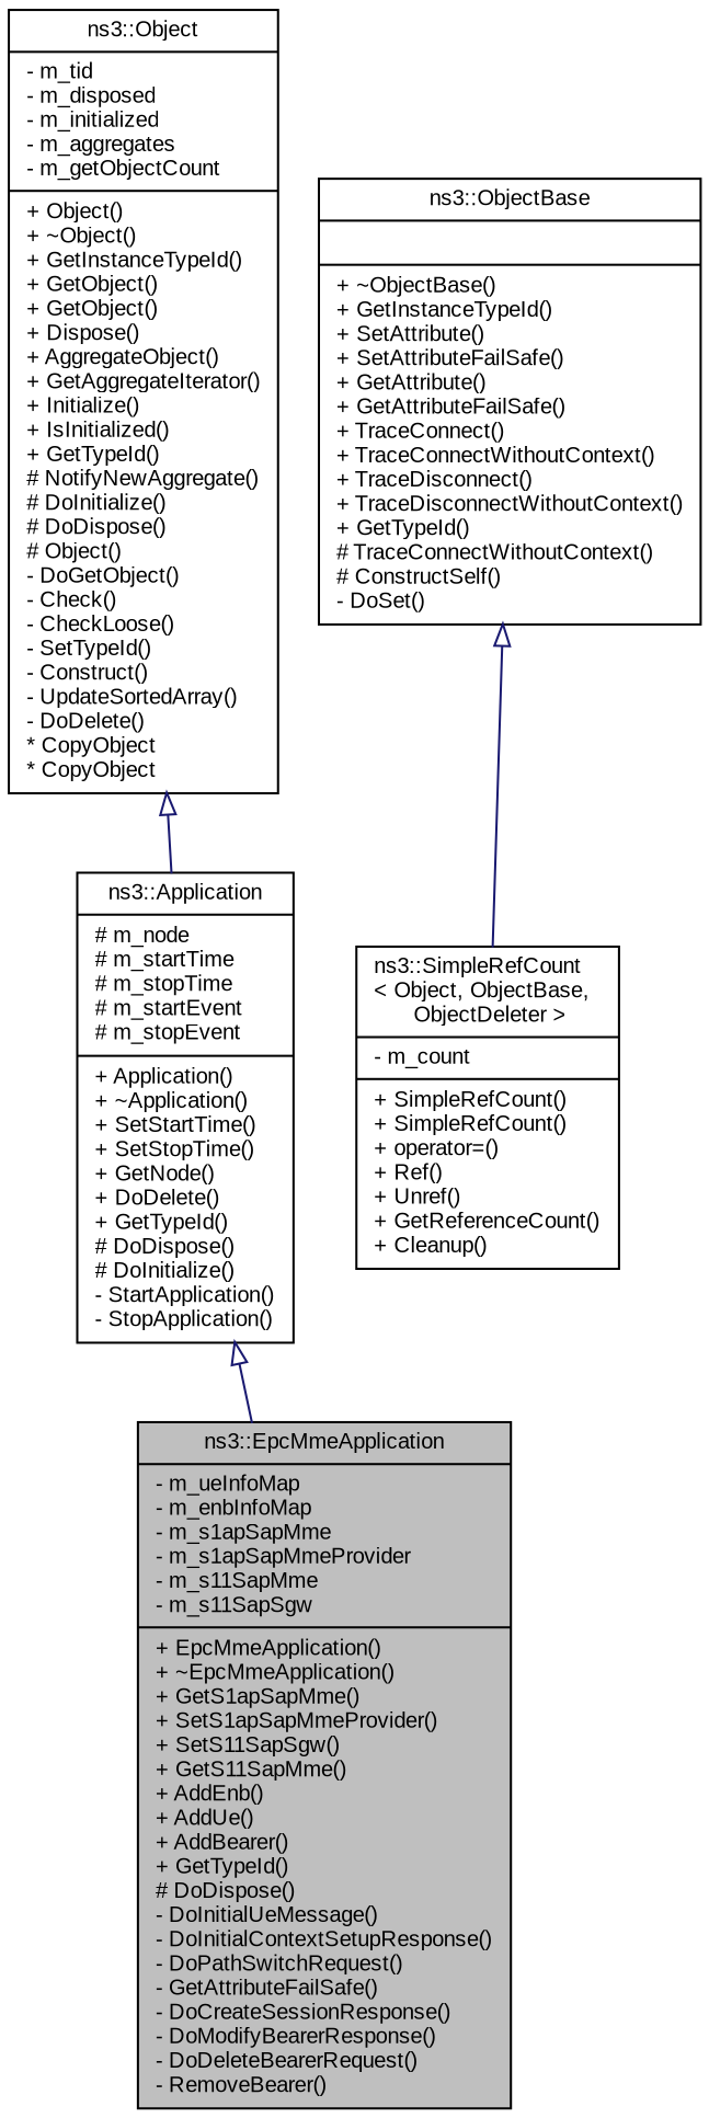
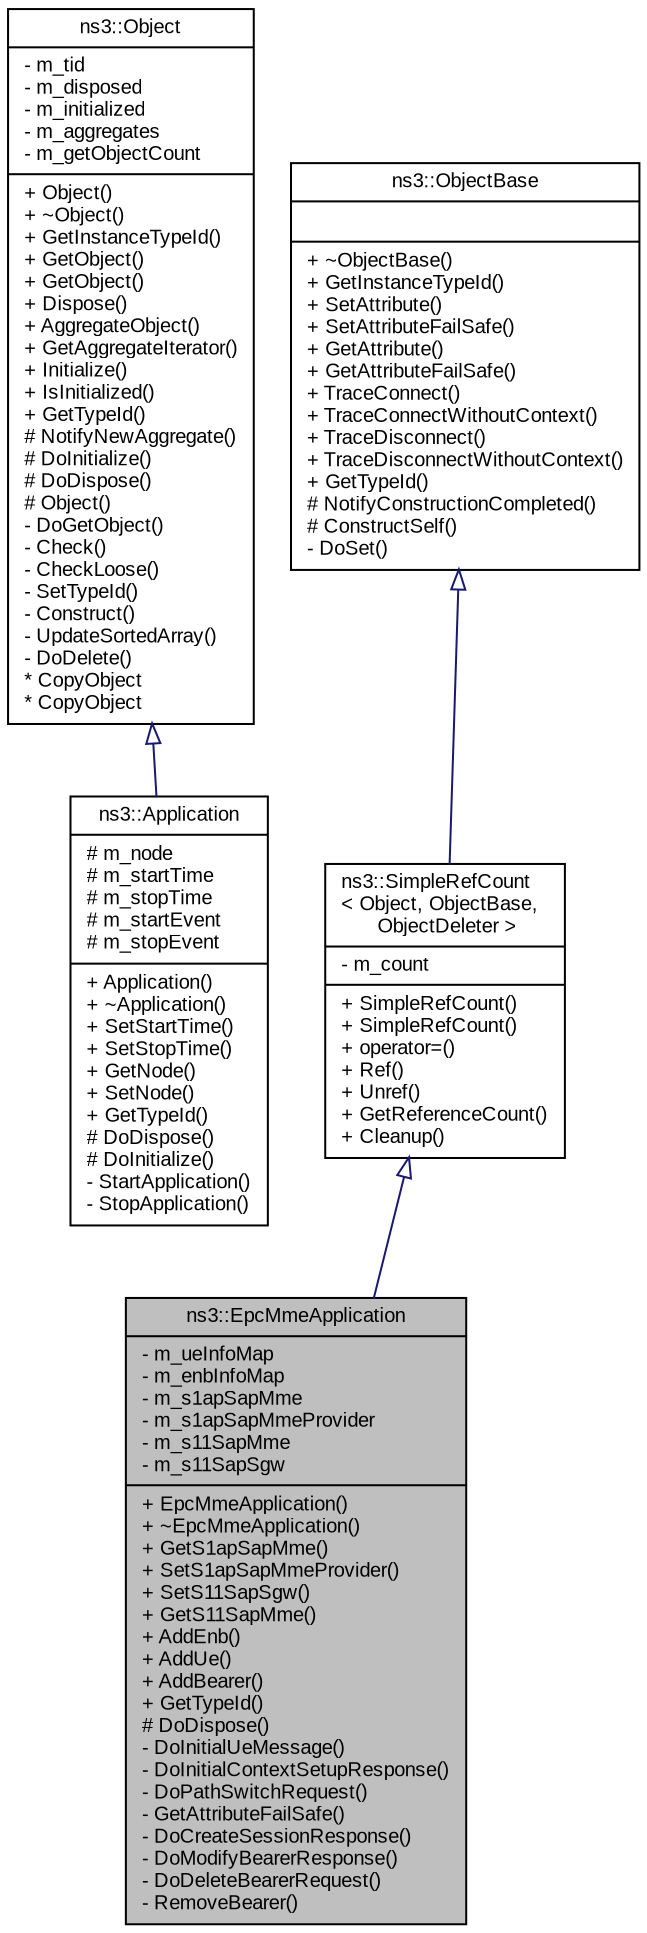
  digraph {
    fontname="Liberation Sans"
    node [color=black fillcolor=white fontname="Liberation Sans" fontsize=10 shape=record style=filled]
    edge [arrowtail=onormal color=midnightblue dir=back fontname="Liberation Sans" fontsize=10 labelfontname=Helvetica labelfontsize=10 style=solid]
    n1 [fillcolor=grey75 fontcolor=black height=0.2 label="{ns3::EpcMmeApplication\n|- m_ueInfoMap\l- m_enbInfoMap\l- m_s1apSapMme\l- m_s1apSapMmeProvider\l- m_s11SapMme\l- m_s11SapSgw\l|+ EpcMmeApplication()\l+ ~EpcMmeApplication()\l+ GetS1apSapMme()\l+ SetS1apSapMmeProvider()\l+ SetS11SapSgw()\l+ GetS11SapMme()\l+ AddEnb()\l+ AddUe()\l+ AddBearer()\l+ GetTypeId()\l# DoDispose()\l- DoInitialUeMessage()\l- DoInitialContextSetupResponse()\l- DoPathSwitchRequest()\l- GetAttributeFailSafe()\l- DoCreateSessionResponse()\l- DoModifyBearerResponse()\l- DoDeleteBearerRequest()\l- RemoveBearer()\l}" width=0.4]
-   n2 [height=0.2 label="{ns3::Application\n|# m_node\l# m_startTime\l# m_stopTime\l# m_startEvent\l# m_stopEvent\l|+ Application()\l+ ~Application()\l+ SetStartTime()\l+ SetStopTime()\l+ GetNode()\l+ DoDelete()\l+ GetTypeId()\l# DoDispose()\l# DoInitialize()\l- StartApplication()\l- StopApplication()\l}" width=0.4]
+   n2 [height=0.2 label="{ns3::Application\n|# m_node\l# m_startTime\l# m_stopTime\l# m_startEvent\l# m_stopEvent\l|+ Application()\l+ ~Application()\l+ SetStartTime()\l+ SetStopTime()\l+ GetNode()\l+ SetNode()\l+ GetTypeId()\l# DoDispose()\l# DoInitialize()\l- StartApplication()\l- StopApplication()\l}" width=0.4]
    n3 [height=0.2 label="{ns3::Object\n|- m_tid\l- m_disposed\l- m_initialized\l- m_aggregates\l- m_getObjectCount\l|+ Object()\l+ ~Object()\l+ GetInstanceTypeId()\l+ GetObject()\l+ GetObject()\l+ Dispose()\l+ AggregateObject()\l+ GetAggregateIterator()\l+ Initialize()\l+ IsInitialized()\l+ GetTypeId()\l# NotifyNewAggregate()\l# DoInitialize()\l# DoDispose()\l# Object()\l- DoGetObject()\l- Check()\l- CheckLoose()\l- SetTypeId()\l- Construct()\l- UpdateSortedArray()\l- DoDelete()\l* CopyObject\l* CopyObject\l}" width=0.4]
    n4 [height=0.2 label="{ns3::SimpleRefCount\l\< Object, ObjectBase,\l ObjectDeleter \>\n|- m_count\l|+ SimpleRefCount()\l+ SimpleRefCount()\l+ operator=()\l+ Ref()\l+ Unref()\l+ GetReferenceCount()\l+ Cleanup()\l}" width=0.4]
-   n5 [height=0.2 label="{ns3::ObjectBase\n||+ ~ObjectBase()\l+ GetInstanceTypeId()\l+ SetAttribute()\l+ SetAttributeFailSafe()\l+ GetAttribute()\l+ GetAttributeFailSafe()\l+ TraceConnect()\l+ TraceConnectWithoutContext()\l+ TraceDisconnect()\l+ TraceDisconnectWithoutContext()\l+ GetTypeId()\l# TraceConnectWithoutContext()\l# ConstructSelf()\l- DoSet()\l}" width=0.4]
-   n2 -> n1
+   n5 [height=0.2 label="{ns3::ObjectBase\n||+ ~ObjectBase()\l+ GetInstanceTypeId()\l+ SetAttribute()\l+ SetAttributeFailSafe()\l+ GetAttribute()\l+ GetAttributeFailSafe()\l+ TraceConnect()\l+ TraceConnectWithoutContext()\l+ TraceDisconnect()\l+ TraceDisconnectWithoutContext()\l+ GetTypeId()\l# NotifyConstructionCompleted()\l# ConstructSelf()\l- DoSet()\l}" width=0.4]
+   n4 -> n1
    n3 -> n2
    n5 -> n4
  }
